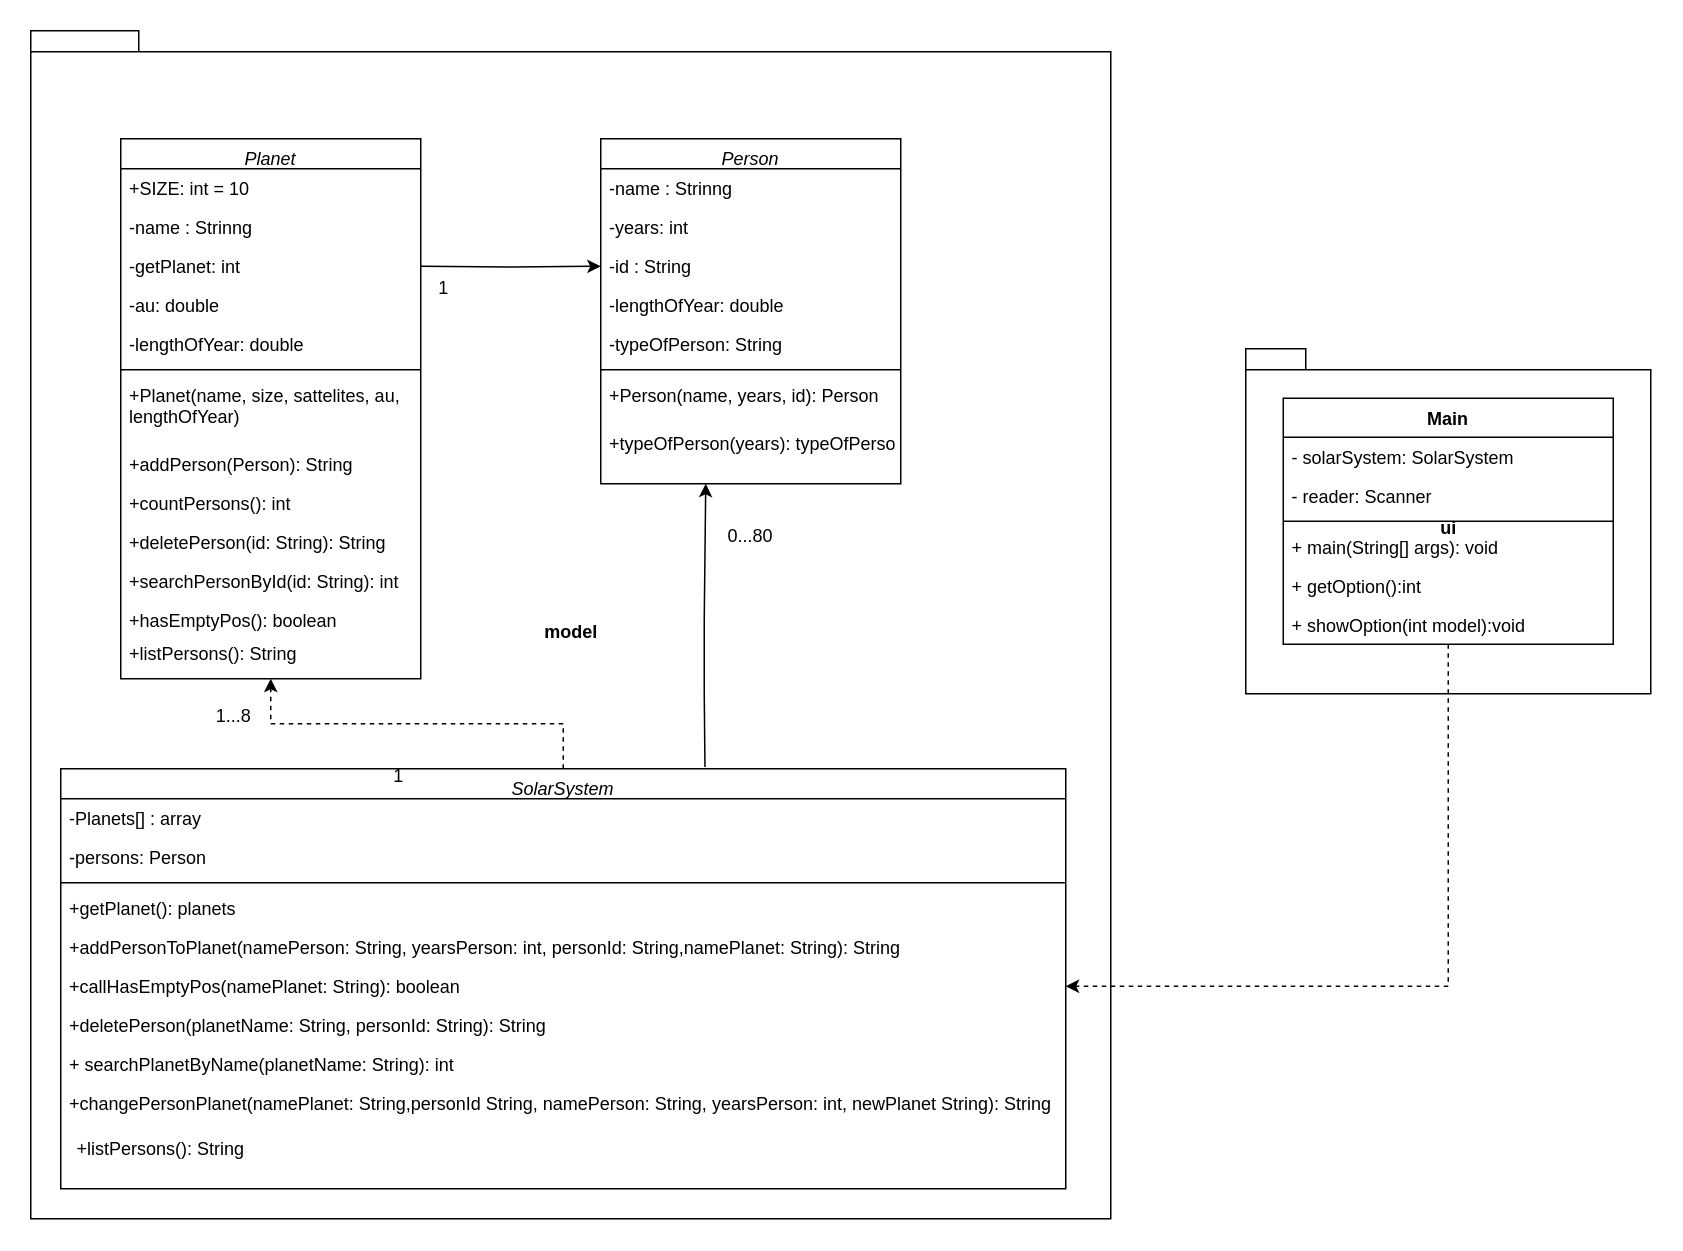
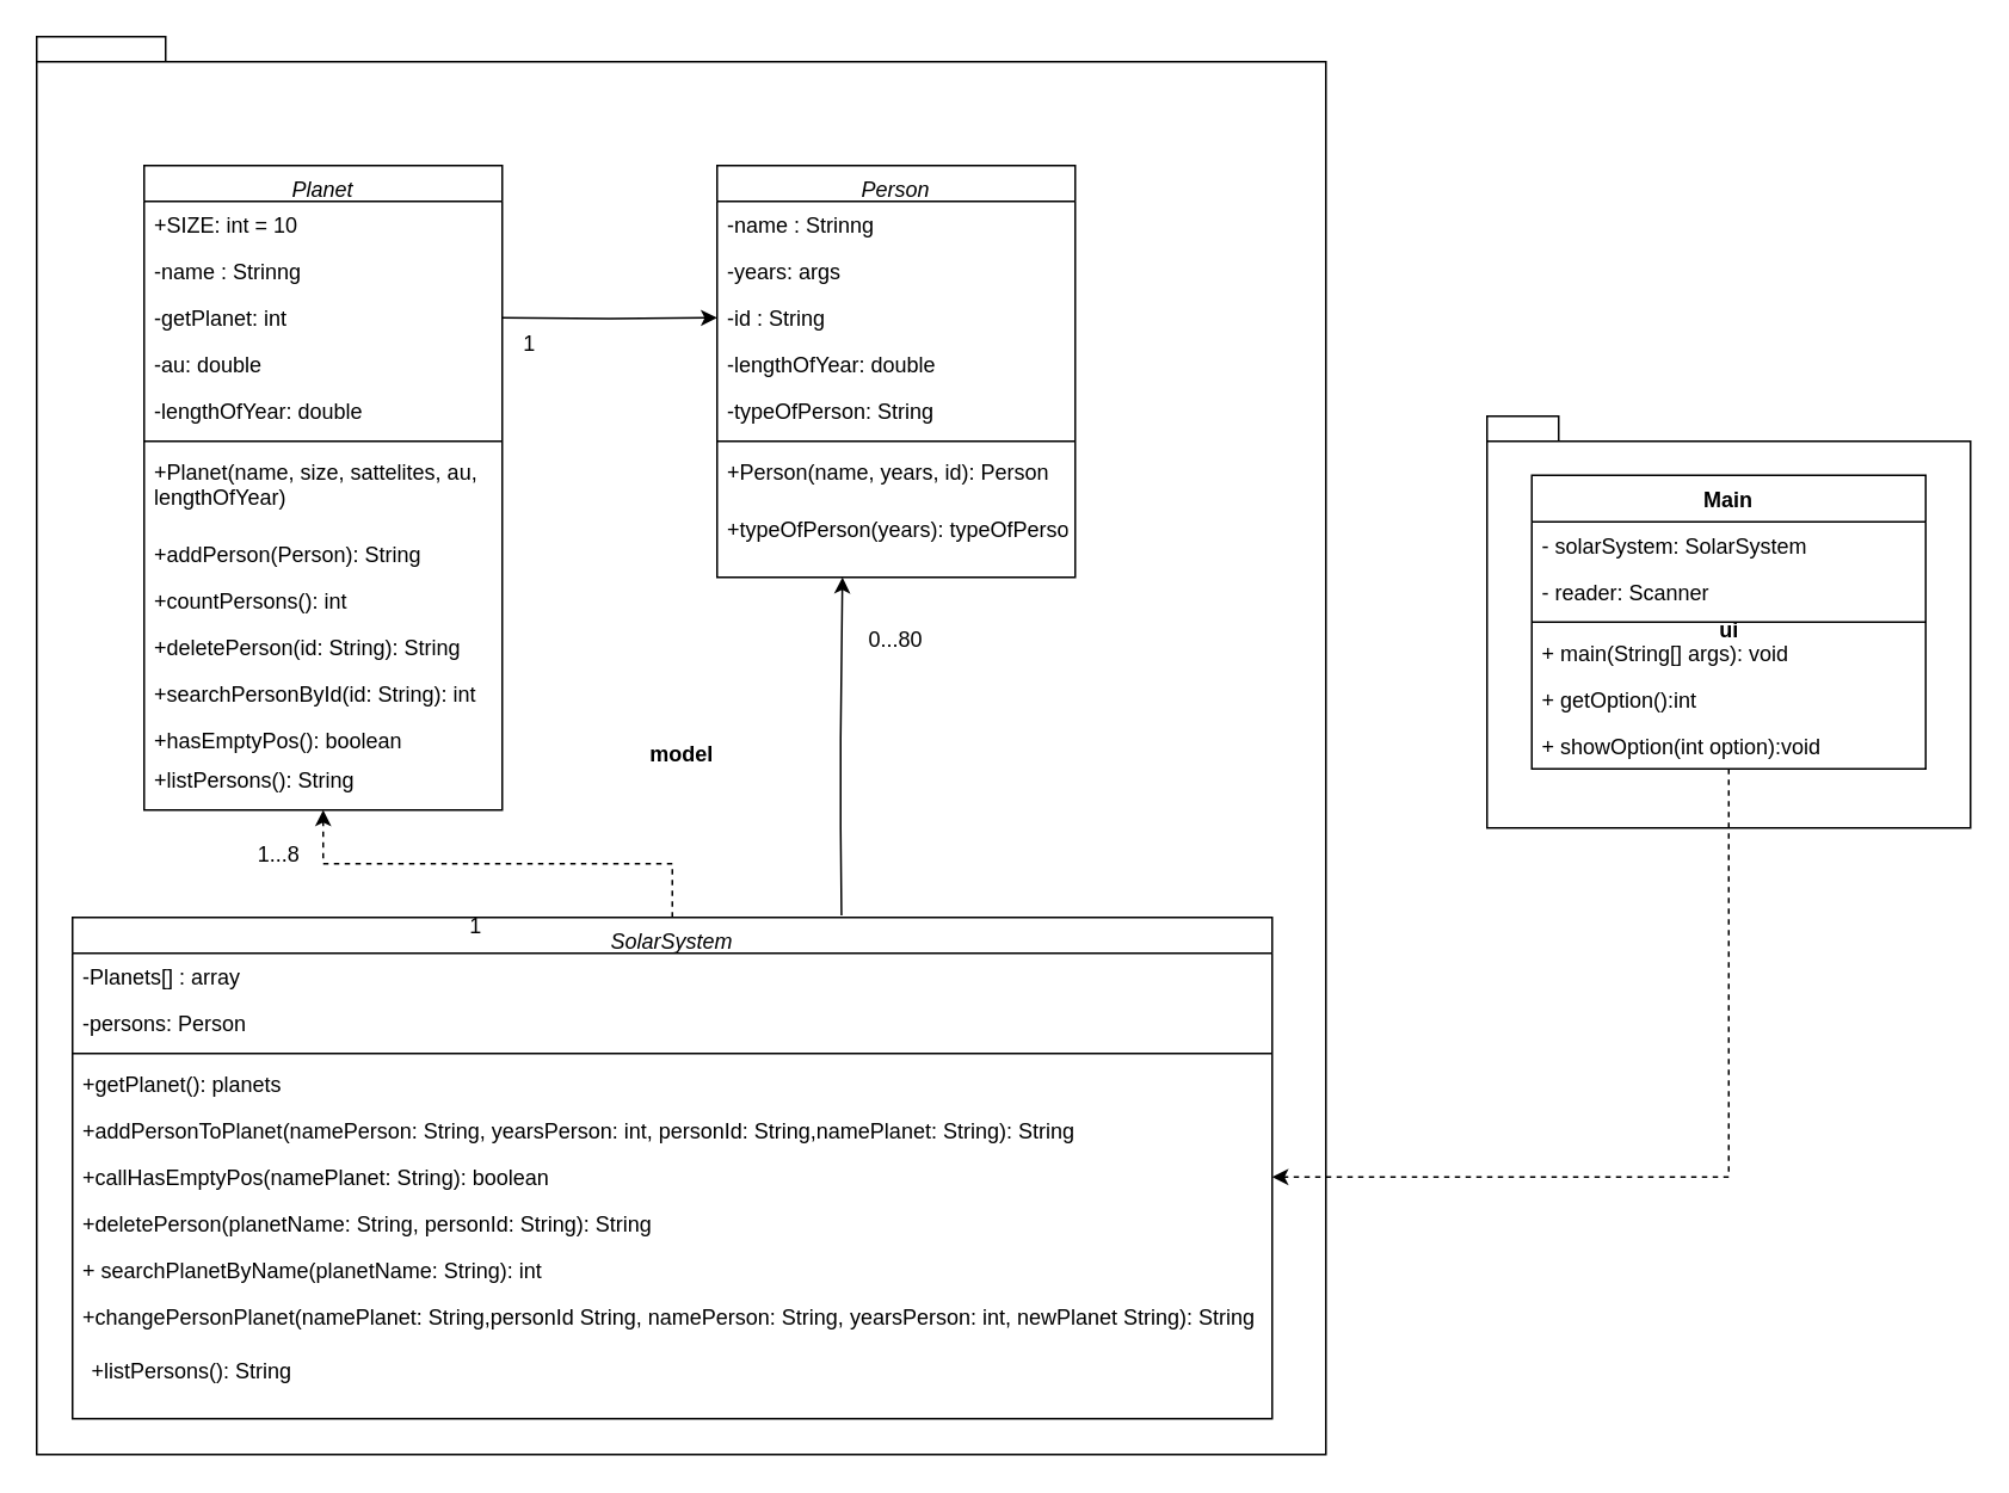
  <mxCell id="0" />
  <mxCell id="1" parent="0" />
  <mxCell id="2" value="ui" style="shape=folder;fontStyle=1;spacingTop=10;tabWidth=40;tabHeight=14;tabPosition=left;html=1;" parent="1" vertex="1"><mxGeometry x="830" y="232" width="270" height="230" as="geometry" /></mxCell>
  <mxCell id="3" value="model" style="shape=folder;fontStyle=1;spacingTop=10;tabWidth=40;tabHeight=14;tabPosition=left;html=1;" parent="1" vertex="1"><mxGeometry x="20" y="20" width="720" height="792" as="geometry" /></mxCell>
  <mxCell id="4" style="edgeStyle=orthogonalEdgeStyle;rounded=0;orthogonalLoop=1;jettySize=auto;html=1;entryX=0;entryY=0.5;entryDx=0;entryDy=0;exitX=1;exitY=0.5;exitDx=0;exitDy=0;" parent="1" target="21" edge="1"><mxGeometry relative="1" as="geometry"><mxPoint x="280" y="177" as="sourcePoint" /></mxGeometry></mxCell>
  <mxCell id="5" value="Planet" style="swimlane;fontStyle=2;align=center;verticalAlign=top;childLayout=stackLayout;horizontal=1;startSize=20;horizontalStack=0;resizeParent=1;resizeLast=0;collapsible=1;marginBottom=0;rounded=0;shadow=0;strokeWidth=1;" parent="1" vertex="1"><mxGeometry x="80" y="92" width="200" height="360" as="geometry"><mxRectangle x="230" y="140" width="160" height="26" as="alternateBounds" /></mxGeometry></mxCell>
  <mxCell id="6" value="+SIZE: int = 10&#10;&#10;" style="text;align=left;verticalAlign=top;spacingLeft=4;spacingRight=4;overflow=hidden;rotatable=0;points=[[0,0.5],[1,0.5]];portConstraint=eastwest;" parent="5" vertex="1"><mxGeometry y="20" width="200" height="26" as="geometry" /></mxCell>
  <mxCell id="7" value="-name : Strinng" style="text;align=left;verticalAlign=top;spacingLeft=4;spacingRight=4;overflow=hidden;rotatable=0;points=[[0,0.5],[1,0.5]];portConstraint=eastwest;rounded=0;shadow=0;html=0;" parent="5" vertex="1"><mxGeometry y="46" width="200" height="26" as="geometry" /></mxCell>
  <mxCell id="8" value="-getPlanet: int" style="text;align=left;verticalAlign=top;spacingLeft=4;spacingRight=4;overflow=hidden;rotatable=0;points=[[0,0.5],[1,0.5]];portConstraint=eastwest;rounded=0;shadow=0;html=0;" parent="5" vertex="1"><mxGeometry y="72" width="200" height="26" as="geometry" /></mxCell>
  <mxCell id="9" value="-au: double" style="text;align=left;verticalAlign=top;spacingLeft=4;spacingRight=4;overflow=hidden;rotatable=0;points=[[0,0.5],[1,0.5]];portConstraint=eastwest;rounded=0;shadow=0;html=0;" parent="5" vertex="1"><mxGeometry y="98" width="200" height="26" as="geometry" /></mxCell>
  <mxCell id="10" value="-lengthOfYear: double" style="text;align=left;verticalAlign=top;spacingLeft=4;spacingRight=4;overflow=hidden;rotatable=0;points=[[0,0.5],[1,0.5]];portConstraint=eastwest;rounded=0;shadow=0;html=0;" parent="5" vertex="1"><mxGeometry y="124" width="200" height="26" as="geometry" /></mxCell>
  <mxCell id="11" value="" style="line;html=1;strokeWidth=1;align=left;verticalAlign=middle;spacingTop=-1;spacingLeft=3;spacingRight=3;rotatable=0;labelPosition=right;points=[];portConstraint=eastwest;" parent="5" vertex="1"><mxGeometry y="150" width="200" height="8" as="geometry" /></mxCell>
  <mxCell id="12" value="+Planet(name, size, sattelites, au, &#10;lengthOfYear)" style="text;align=left;verticalAlign=top;spacingLeft=4;spacingRight=4;overflow=hidden;rotatable=0;points=[[0,0.5],[1,0.5]];portConstraint=eastwest;rounded=0;shadow=0;html=0;" parent="5" vertex="1"><mxGeometry y="158" width="200" height="46" as="geometry" /></mxCell>
  <mxCell id="13" value="+addPerson(Person): String" style="text;align=left;verticalAlign=top;spacingLeft=4;spacingRight=4;overflow=hidden;rotatable=0;points=[[0,0.5],[1,0.5]];portConstraint=eastwest;rounded=0;shadow=0;html=0;" parent="5" vertex="1"><mxGeometry y="204" width="200" height="26" as="geometry" /></mxCell>
  <mxCell id="14" value="+countPersons(): int" style="text;align=left;verticalAlign=top;spacingLeft=4;spacingRight=4;overflow=hidden;rotatable=0;points=[[0,0.5],[1,0.5]];portConstraint=eastwest;rounded=0;shadow=0;html=0;" parent="5" vertex="1"><mxGeometry y="230" width="200" height="26" as="geometry" /></mxCell>
  <mxCell id="15" value="+deletePerson(id: String): String" style="text;align=left;verticalAlign=top;spacingLeft=4;spacingRight=4;overflow=hidden;rotatable=0;points=[[0,0.5],[1,0.5]];portConstraint=eastwest;rounded=0;shadow=0;html=0;" parent="5" vertex="1"><mxGeometry y="256" width="200" height="26" as="geometry" /></mxCell>
  <mxCell id="16" value="+searchPersonById(id: String): int" style="text;align=left;verticalAlign=top;spacingLeft=4;spacingRight=4;overflow=hidden;rotatable=0;points=[[0,0.5],[1,0.5]];portConstraint=eastwest;rounded=0;shadow=0;html=0;" parent="5" vertex="1"><mxGeometry y="282" width="200" height="26" as="geometry" /></mxCell>
  <mxCell id="17" value="+hasEmptyPos(): boolean" style="text;align=left;verticalAlign=top;spacingLeft=4;spacingRight=4;overflow=hidden;rotatable=0;points=[[0,0.5],[1,0.5]];portConstraint=eastwest;rounded=0;shadow=0;html=0;" parent="5" vertex="1"><mxGeometry y="308" width="200" height="26" as="geometry" /></mxCell>
  <mxCell id="18" value="Person" style="swimlane;fontStyle=2;align=center;verticalAlign=top;childLayout=stackLayout;horizontal=1;startSize=20;horizontalStack=0;resizeParent=1;resizeLast=0;collapsible=1;marginBottom=0;rounded=0;shadow=0;strokeWidth=1;" parent="1" vertex="1"><mxGeometry x="400" y="92" width="200" height="230" as="geometry"><mxRectangle x="230" y="140" width="160" height="26" as="alternateBounds" /></mxGeometry></mxCell>
  <mxCell id="19" value="-name : Strinng" style="text;align=left;verticalAlign=top;spacingLeft=4;spacingRight=4;overflow=hidden;rotatable=0;points=[[0,0.5],[1,0.5]];portConstraint=eastwest;rounded=0;shadow=0;html=0;" parent="18" vertex="1"><mxGeometry y="20" width="200" height="26" as="geometry" /></mxCell>
- <mxCell id="20" value="-years: int" style="text;align=left;verticalAlign=top;spacingLeft=4;spacingRight=4;overflow=hidden;rotatable=0;points=[[0,0.5],[1,0.5]];portConstraint=eastwest;rounded=0;shadow=0;html=0;" parent="18" vertex="1"><mxGeometry y="46" width="200" height="26" as="geometry" /></mxCell>
+ <mxCell id="20" value="-years: args" style="text;align=left;verticalAlign=top;spacingLeft=4;spacingRight=4;overflow=hidden;rotatable=0;points=[[0,0.5],[1,0.5]];portConstraint=eastwest;rounded=0;shadow=0;html=0;" parent="18" vertex="1"><mxGeometry y="46" width="200" height="26" as="geometry" /></mxCell>
  <mxCell id="21" value="-id : String" style="text;align=left;verticalAlign=top;spacingLeft=4;spacingRight=4;overflow=hidden;rotatable=0;points=[[0,0.5],[1,0.5]];portConstraint=eastwest;rounded=0;shadow=0;html=0;" parent="18" vertex="1"><mxGeometry y="72" width="200" height="26" as="geometry" /></mxCell>
  <mxCell id="22" value="-lengthOfYear: double" style="text;align=left;verticalAlign=top;spacingLeft=4;spacingRight=4;overflow=hidden;rotatable=0;points=[[0,0.5],[1,0.5]];portConstraint=eastwest;rounded=0;shadow=0;html=0;" parent="18" vertex="1"><mxGeometry y="98" width="200" height="26" as="geometry" /></mxCell>
  <mxCell id="23" value="-typeOfPerson: String" style="text;align=left;verticalAlign=top;spacingLeft=4;spacingRight=4;overflow=hidden;rotatable=0;points=[[0,0.5],[1,0.5]];portConstraint=eastwest;rounded=0;shadow=0;html=0;" parent="18" vertex="1"><mxGeometry y="124" width="200" height="26" as="geometry" /></mxCell>
  <mxCell id="24" value="" style="line;html=1;strokeWidth=1;align=left;verticalAlign=middle;spacingTop=-1;spacingLeft=3;spacingRight=3;rotatable=0;labelPosition=right;points=[];portConstraint=eastwest;" parent="18" vertex="1"><mxGeometry y="150" width="200" height="8" as="geometry" /></mxCell>
  <mxCell id="25" value="+Person(name, years, id): Person" style="text;align=left;verticalAlign=top;spacingLeft=4;spacingRight=4;overflow=hidden;rotatable=0;points=[[0,0.5],[1,0.5]];portConstraint=eastwest;rounded=0;shadow=0;html=0;" parent="18" vertex="1"><mxGeometry y="158" width="200" height="32" as="geometry" /></mxCell>
  <mxCell id="26" value="+typeOfPerson(years): typeOfPerson" style="text;align=left;verticalAlign=top;spacingLeft=4;spacingRight=4;overflow=hidden;rotatable=0;points=[[0,0.5],[1,0.5]];portConstraint=eastwest;rounded=0;shadow=0;html=0;" parent="18" vertex="1"><mxGeometry y="190" width="200" height="36" as="geometry" /></mxCell>
  <mxCell id="27" value="1" style="text;html=1;align=center;verticalAlign=middle;resizable=0;points=[];autosize=1;strokeColor=none;fillColor=none;" parent="1" vertex="1"><mxGeometry x="280" y="177" width="30" height="30" as="geometry" /></mxCell>
  <mxCell id="28" style="edgeStyle=orthogonalEdgeStyle;rounded=0;orthogonalLoop=1;jettySize=auto;html=1;entryX=0.5;entryY=1;entryDx=0;entryDy=0;dashed=1;" parent="1" source="29" target="5" edge="1"><mxGeometry relative="1" as="geometry" /></mxCell>
  <mxCell id="29" value="SolarSystem" style="swimlane;fontStyle=2;align=center;verticalAlign=top;childLayout=stackLayout;horizontal=1;startSize=20;horizontalStack=0;resizeParent=1;resizeLast=0;collapsible=1;marginBottom=0;rounded=0;shadow=0;strokeWidth=1;" parent="1" vertex="1"><mxGeometry x="40" y="512" width="670" height="280" as="geometry"><mxRectangle x="230" y="140" width="160" height="26" as="alternateBounds" /></mxGeometry></mxCell>
  <mxCell id="30" value="-Planets[] : array&#10;" style="text;align=left;verticalAlign=top;spacingLeft=4;spacingRight=4;overflow=hidden;rotatable=0;points=[[0,0.5],[1,0.5]];portConstraint=eastwest;rounded=0;shadow=0;html=0;" parent="29" vertex="1"><mxGeometry y="20" width="670" height="26" as="geometry" /></mxCell>
  <mxCell id="31" value="-persons: Person" style="text;align=left;verticalAlign=top;spacingLeft=4;spacingRight=4;overflow=hidden;rotatable=0;points=[[0,0.5],[1,0.5]];portConstraint=eastwest;rounded=0;shadow=0;html=0;" parent="29" vertex="1"><mxGeometry y="46" width="670" height="26" as="geometry" /></mxCell>
  <mxCell id="32" value="" style="line;html=1;strokeWidth=1;align=left;verticalAlign=middle;spacingTop=-1;spacingLeft=3;spacingRight=3;rotatable=0;labelPosition=right;points=[];portConstraint=eastwest;" parent="29" vertex="1"><mxGeometry y="72" width="670" height="8" as="geometry" /></mxCell>
  <mxCell id="33" value="+getPlanet(): planets" style="text;align=left;verticalAlign=top;spacingLeft=4;spacingRight=4;overflow=hidden;rotatable=0;points=[[0,0.5],[1,0.5]];portConstraint=eastwest;rounded=0;shadow=0;html=0;" parent="29" vertex="1"><mxGeometry y="80" width="670" height="26" as="geometry" /></mxCell>
  <mxCell id="34" value="+addPersonToPlanet(namePerson: String, yearsPerson: int, personId: String,namePlanet: String): String" style="text;align=left;verticalAlign=top;spacingLeft=4;spacingRight=4;overflow=hidden;rotatable=0;points=[[0,0.5],[1,0.5]];portConstraint=eastwest;rounded=0;shadow=0;html=0;" parent="29" vertex="1"><mxGeometry y="106" width="670" height="26" as="geometry" /></mxCell>
  <mxCell id="35" value="+callHasEmptyPos(namePlanet: String): boolean" style="text;align=left;verticalAlign=top;spacingLeft=4;spacingRight=4;overflow=hidden;rotatable=0;points=[[0,0.5],[1,0.5]];portConstraint=eastwest;rounded=0;shadow=0;html=0;" parent="29" vertex="1"><mxGeometry y="132" width="670" height="26" as="geometry" /></mxCell>
  <mxCell id="36" value="+deletePerson(planetName: String, personId: String): String" style="text;align=left;verticalAlign=top;spacingLeft=4;spacingRight=4;overflow=hidden;rotatable=0;points=[[0,0.5],[1,0.5]];portConstraint=eastwest;rounded=0;shadow=0;html=0;" parent="29" vertex="1"><mxGeometry y="158" width="670" height="26" as="geometry" /></mxCell>
  <mxCell id="37" value="+ searchPlanetByName(planetName: String): int" style="text;align=left;verticalAlign=top;spacingLeft=4;spacingRight=4;overflow=hidden;rotatable=0;points=[[0,0.5],[1,0.5]];portConstraint=eastwest;rounded=0;shadow=0;html=0;" parent="29" vertex="1"><mxGeometry y="184" width="670" height="26" as="geometry" /></mxCell>
  <mxCell id="38" value="+changePersonPlanet(namePlanet: String,personId String, namePerson: String, yearsPerson: int, newPlanet String): String" style="text;align=left;verticalAlign=top;spacingLeft=4;spacingRight=4;overflow=hidden;rotatable=0;points=[[0,0.5],[1,0.5]];portConstraint=eastwest;rounded=0;shadow=0;html=0;" parent="29" vertex="1"><mxGeometry y="210" width="670" height="26" as="geometry" /></mxCell>
  <mxCell id="39" value="1" style="text;html=1;align=center;verticalAlign=middle;resizable=0;points=[];autosize=1;strokeColor=none;fillColor=none;" parent="1" vertex="1"><mxGeometry x="250" y="502" width="30" height="30" as="geometry" /></mxCell>
  <mxCell id="40" value="1...8" style="text;html=1;align=center;verticalAlign=middle;resizable=0;points=[];autosize=1;strokeColor=none;fillColor=none;" parent="1" vertex="1"><mxGeometry x="130" y="462" width="50" height="30" as="geometry" /></mxCell>
  <mxCell id="41" style="edgeStyle=orthogonalEdgeStyle;rounded=0;orthogonalLoop=1;jettySize=auto;html=1;entryX=1;entryY=0.5;entryDx=0;entryDy=0;dashed=1;" parent="1" source="42" target="35" edge="1"><mxGeometry relative="1" as="geometry" /></mxCell>
  <mxCell id="42" value="Main" style="swimlane;fontStyle=1;align=center;verticalAlign=top;childLayout=stackLayout;horizontal=1;startSize=26;horizontalStack=0;resizeParent=1;resizeParentMax=0;resizeLast=0;collapsible=1;marginBottom=0;" parent="1" vertex="1"><mxGeometry x="855" y="265" width="220" height="164" as="geometry" /></mxCell>
  <mxCell id="43" value="- solarSystem: SolarSystem" style="text;strokeColor=none;fillColor=none;align=left;verticalAlign=top;spacingLeft=4;spacingRight=4;overflow=hidden;rotatable=0;points=[[0,0.5],[1,0.5]];portConstraint=eastwest;" parent="42" vertex="1"><mxGeometry y="26" width="220" height="26" as="geometry" /></mxCell>
  <mxCell id="44" value="- reader: Scanner" style="text;strokeColor=none;fillColor=none;align=left;verticalAlign=top;spacingLeft=4;spacingRight=4;overflow=hidden;rotatable=0;points=[[0,0.5],[1,0.5]];portConstraint=eastwest;" parent="42" vertex="1"><mxGeometry y="52" width="220" height="26" as="geometry" /></mxCell>
  <mxCell id="45" value="" style="line;strokeWidth=1;fillColor=none;align=left;verticalAlign=middle;spacingTop=-1;spacingLeft=3;spacingRight=3;rotatable=0;labelPosition=right;points=[];portConstraint=eastwest;strokeColor=inherit;" parent="42" vertex="1"><mxGeometry y="78" width="220" height="8" as="geometry" /></mxCell>
  <mxCell id="46" value="+ main(String[] args): void " style="text;strokeColor=none;fillColor=none;align=left;verticalAlign=top;spacingLeft=4;spacingRight=4;overflow=hidden;rotatable=0;points=[[0,0.5],[1,0.5]];portConstraint=eastwest;" parent="42" vertex="1"><mxGeometry y="86" width="220" height="26" as="geometry" /></mxCell>
  <mxCell id="47" value="+ getOption():int" style="text;strokeColor=none;fillColor=none;align=left;verticalAlign=top;spacingLeft=4;spacingRight=4;overflow=hidden;rotatable=0;points=[[0,0.5],[1,0.5]];portConstraint=eastwest;" parent="42" vertex="1"><mxGeometry y="112" width="220" height="26" as="geometry" /></mxCell>
- <mxCell id="48" value="+ showOption(int model):void" style="text;strokeColor=none;fillColor=none;align=left;verticalAlign=top;spacingLeft=4;spacingRight=4;overflow=hidden;rotatable=0;points=[[0,0.5],[1,0.5]];portConstraint=eastwest;" parent="42" vertex="1"><mxGeometry y="138" width="220" height="26" as="geometry" /></mxCell>
+ <mxCell id="48" value="+ showOption(int option):void" style="text;strokeColor=none;fillColor=none;align=left;verticalAlign=top;spacingLeft=4;spacingRight=4;overflow=hidden;rotatable=0;points=[[0,0.5],[1,0.5]];portConstraint=eastwest;" parent="42" vertex="1"><mxGeometry y="138" width="220" height="26" as="geometry" /></mxCell>
  <mxCell id="49" value="+listPersons(): String" style="text;align=left;verticalAlign=top;spacingLeft=4;spacingRight=4;overflow=hidden;rotatable=0;points=[[0,0.5],[1,0.5]];portConstraint=eastwest;rounded=0;shadow=0;html=0;" parent="1" vertex="1"><mxGeometry x="80" y="422" width="200" height="26" as="geometry" /></mxCell>
  <mxCell id="50" value="+listPersons(): String" style="text;align=left;verticalAlign=top;spacingLeft=4;spacingRight=4;overflow=hidden;rotatable=0;points=[[0,0.5],[1,0.5]];portConstraint=eastwest;rounded=0;shadow=0;html=0;" parent="1" vertex="1"><mxGeometry x="45" y="752" width="670" height="26" as="geometry" /></mxCell>
  <mxCell id="51" value="" style="endArrow=classic;html=1;rounded=0;exitX=0.641;exitY=-0.004;exitDx=0;exitDy=0;exitPerimeter=0;" parent="1" source="29" edge="1"><mxGeometry width="50" height="50" relative="1" as="geometry"><mxPoint x="460" y="572" as="sourcePoint" /><mxPoint x="470" y="322" as="targetPoint" /><Array as="points"><mxPoint x="469" y="462" /><mxPoint x="469" y="412" /></Array></mxGeometry></mxCell>
  <mxCell id="52" value="0...80" style="text;html=1;strokeColor=none;fillColor=none;align=center;verticalAlign=middle;whiteSpace=wrap;rounded=0;" parent="1" vertex="1"><mxGeometry x="470" y="342" width="60" height="30" as="geometry" /></mxCell>
